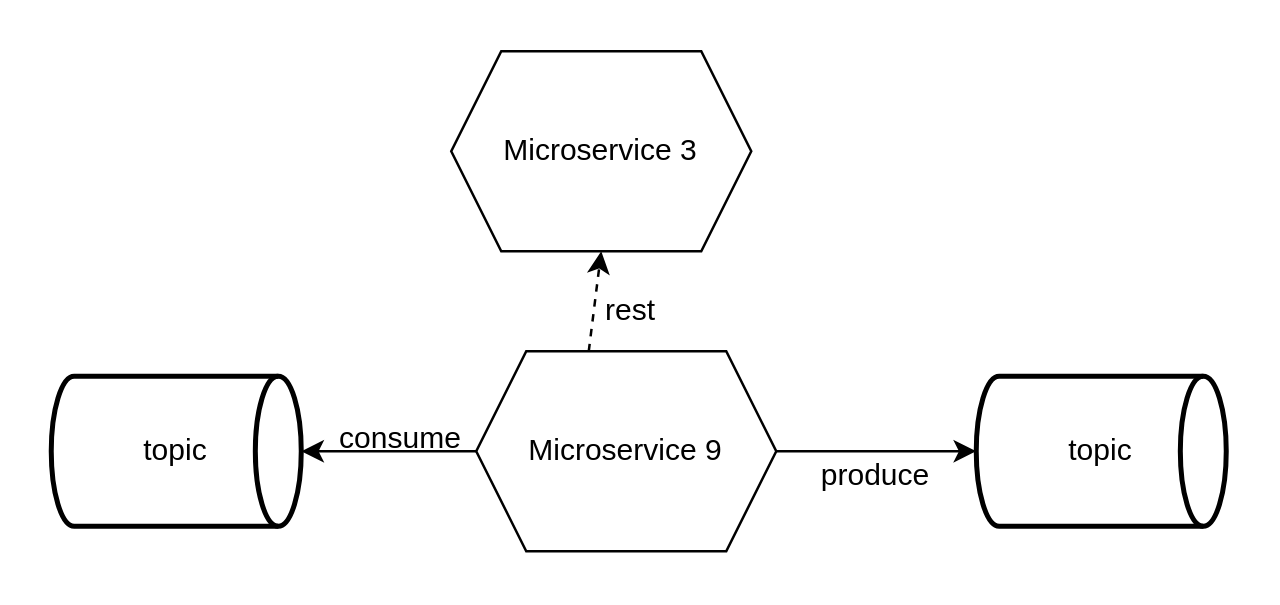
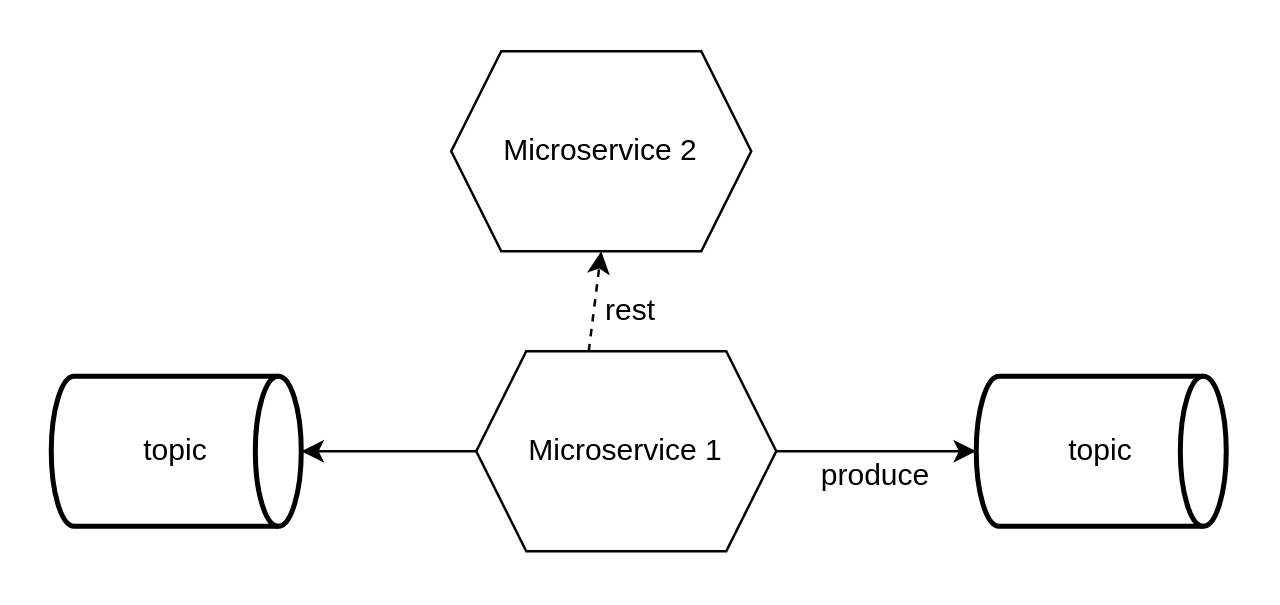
  <mxCell id="0" />
  <mxCell id="1" parent="0" />
  <mxCell id="2" style="edgeStyle=orthogonalEdgeStyle;rounded=0;orthogonalLoop=1;jettySize=auto;html=1;exitX=0;exitY=0.5;exitDx=0;exitDy=0;" edge="1" parent="1" source="4" target="5"><mxGeometry relative="1" as="geometry" /></mxCell>
  <mxCell id="3" style="edgeStyle=orthogonalEdgeStyle;rounded=0;orthogonalLoop=1;jettySize=auto;html=1;exitX=1;exitY=0.5;exitDx=0;exitDy=0;entryX=0;entryY=0.5;entryDx=0;entryDy=0;entryPerimeter=0;" edge="1" parent="1" source="4" target="6"><mxGeometry relative="1" as="geometry" /></mxCell>
- <mxCell id="4" value="Microservice 9" style="shape=hexagon;perimeter=hexagonPerimeter2;whiteSpace=wrap;html=1;fixedSize=1;" vertex="1" parent="1"><mxGeometry x="190" y="140" width="120" height="80" as="geometry" /></mxCell>
+ <mxCell id="4" value="Microservice 1" style="shape=hexagon;perimeter=hexagonPerimeter2;whiteSpace=wrap;html=1;fixedSize=1;" vertex="1" parent="1"><mxGeometry x="190" y="140" width="120" height="80" as="geometry" /></mxCell>
  <mxCell id="5" value="topic" style="strokeWidth=2;html=1;shape=mxgraph.flowchart.direct_data;whiteSpace=wrap;" vertex="1" parent="1"><mxGeometry x="20" y="150" width="100" height="60" as="geometry" /></mxCell>
  <mxCell id="6" value="topic" style="strokeWidth=2;html=1;shape=mxgraph.flowchart.direct_data;whiteSpace=wrap;" vertex="1" parent="1"><mxGeometry x="390" y="150" width="100" height="60" as="geometry" /></mxCell>
- <mxCell id="7" value="consume" style="text;html=1;strokeColor=none;fillColor=none;align=center;verticalAlign=middle;whiteSpace=wrap;rounded=0;" vertex="1" parent="1"><mxGeometry x="130" y="160" width="60" height="30" as="geometry" /></mxCell>
  <mxCell id="8" value="produce" style="text;html=1;strokeColor=none;fillColor=none;align=center;verticalAlign=middle;whiteSpace=wrap;rounded=0;" vertex="1" parent="1"><mxGeometry x="320" y="175" width="60" height="30" as="geometry" /></mxCell>
- <mxCell id="9" value="Microservice 3" style="shape=hexagon;perimeter=hexagonPerimeter2;whiteSpace=wrap;html=1;fixedSize=1;" vertex="1" parent="1"><mxGeometry x="180" y="20" width="120" height="80" as="geometry" /></mxCell>
+ <mxCell id="9" value="Microservice 2" style="shape=hexagon;perimeter=hexagonPerimeter2;whiteSpace=wrap;html=1;fixedSize=1;" vertex="1" parent="1"><mxGeometry x="180" y="20" width="120" height="80" as="geometry" /></mxCell>
  <mxCell id="10" value="&lt;div style=&quot;text-align: center;&quot;&gt;&lt;span style=&quot;background-color: initial;&quot;&gt;rest&lt;/span&gt;&lt;/div&gt;" style="text;whiteSpace=wrap;html=1;" vertex="1" parent="1"><mxGeometry x="240" y="110" width="80" height="40" as="geometry" /></mxCell>
  <mxCell id="11" value="" style="endArrow=classic;html=1;rounded=0;exitX=0.375;exitY=0;exitDx=0;exitDy=0;entryX=0.5;entryY=1;entryDx=0;entryDy=0;dashed=1;" edge="1" parent="1" source="4" target="9"><mxGeometry width="50" height="50" relative="1" as="geometry"><mxPoint x="230" y="200" as="sourcePoint" /><mxPoint x="280" y="150" as="targetPoint" /></mxGeometry></mxCell>
